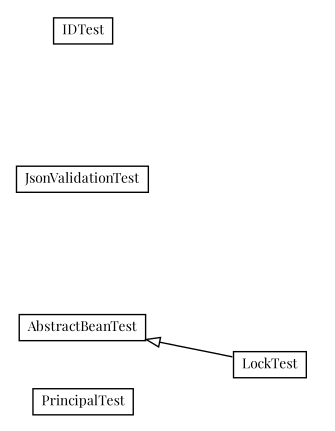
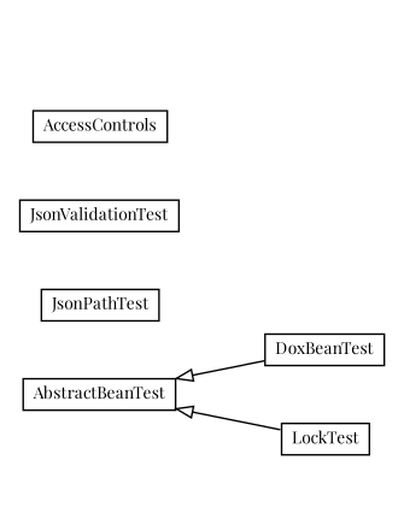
  digraph {
    nodesep=0.25
    ranksep=0.5
    rankdir=LR
    fontname="Playfair Display"
    node [fontcolor=black fontname="Playfair Display" fontsize=10.0 shape=plaintext]
    edge [arrowtail=empty dir=back fontname="Playfair Display" fontsize=10 headport=p labelfontname=Helvetica labelfontsize=10 tailport=p]
-   n1 [label=<<table title="net.trajano.doxdb.sample.test.PrincipalTest" border="0" cellborder="1" cellspacing="0" cellpadding="2" port="p" href="./PrincipalTest.html"> 		<tr><td><table border="0" cellspacing="0" cellpadding="1"> <tr><td align="center" balign="center"> PrincipalTest </td></tr> 		</table></td></tr> 		</table>>]
    n2 [label=<<table title="net.trajano.doxdb.sample.test.AbstractBeanTest" border="0" cellborder="1" cellspacing="0" cellpadding="2" port="p" href="./AbstractBeanTest.html"> 		<tr><td><table border="0" cellspacing="0" cellpadding="1"> <tr><td align="center" balign="center"> AbstractBeanTest </td></tr> 		</table></td></tr> 		</table>>]
+   n3 [label=<<table title="net.trajano.doxdb.sample.test.DoxBeanTest" border="0" cellborder="1" cellspacing="0" cellpadding="2" port="p" href="./DoxBeanTest.html"> 		<tr><td><table border="0" cellspacing="0" cellpadding="1"> <tr><td align="center" balign="center"> DoxBeanTest </td></tr> 		</table></td></tr> 		</table>>]
    n4 [label=<<table title="net.trajano.doxdb.sample.test.LockTest" border="0" cellborder="1" cellspacing="0" cellpadding="2" port="p" href="./LockTest.html"> 		<tr><td><table border="0" cellspacing="0" cellpadding="1"> <tr><td align="center" balign="center"> LockTest </td></tr> 		</table></td></tr> 		</table>>]
+   n5 [label=<<table title="net.trajano.doxdb.sample.test.JsonPathTest" border="0" cellborder="1" cellspacing="0" cellpadding="2" port="p" href="./JsonPathTest.html"> 		<tr><td><table border="0" cellspacing="0" cellpadding="1"> <tr><td align="center" balign="center"> JsonPathTest </td></tr> 		</table></td></tr> 		</table>>]
    n6 [label=<<table title="net.trajano.doxdb.sample.test.JsonValidationTest" border="0" cellborder="1" cellspacing="0" cellpadding="2" port="p" href="./JsonValidationTest.html"> 		<tr><td><table border="0" cellspacing="0" cellpadding="1"> <tr><td align="center" balign="center"> JsonValidationTest </td></tr> 		</table></td></tr> 		</table>>]
-   n8 [label=<<table title="net.trajano.doxdb.sample.test.IDTest" border="0" cellborder="1" cellspacing="0" cellpadding="2" port="p" href="./IDTest.html"> 		<tr><td><table border="0" cellspacing="0" cellpadding="1"> <tr><td align="center" balign="center"> IDTest </td></tr> 		</table></td></tr> 		</table>>]
+   n7 [label=<<table title="net.trajano.doxdb.sample.test.AccessControls" border="0" cellborder="1" cellspacing="0" cellpadding="2" port="p" href="./AccessControls.html"> 		<tr><td><table border="0" cellspacing="0" cellpadding="1"> <tr><td align="center" balign="center"> AccessControls </td></tr> 		</table></td></tr> 		</table>>]
+   n2 -> n3
    n2 -> n4
  }
